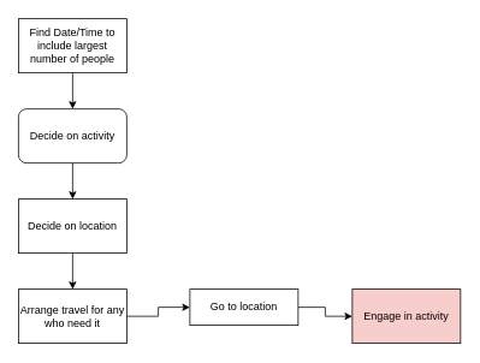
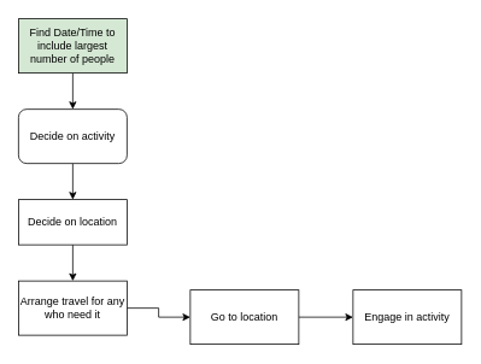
  <mxCell id="0" />
  <mxCell id="1" parent="0" />
  <mxCell id="2" value="" style="edgeStyle=orthogonalEdgeStyle;rounded=0;orthogonalLoop=1;jettySize=auto;html=1;" edge="1" parent="1" source="3" target="5"><mxGeometry relative="1" as="geometry" /></mxCell>
- <mxCell id="3" value="Find Date/Time to include largest number of people" style="rounded=0;whiteSpace=wrap;html=1;" vertex="1" parent="1"><mxGeometry x="20" y="20" width="120" height="60" as="geometry" /></mxCell>
+ <mxCell id="3" value="Find Date/Time to include largest number of people" style="rounded=0;whiteSpace=wrap;html=1;fillColor=#d5e8d4;" vertex="1" parent="1"><mxGeometry x="20" y="20" width="120" height="60" as="geometry" /></mxCell>
  <mxCell id="4" value="" style="edgeStyle=orthogonalEdgeStyle;rounded=0;orthogonalLoop=1;jettySize=auto;html=1;" edge="1" parent="1" source="5" target="7"><mxGeometry relative="1" as="geometry" /></mxCell>
  <mxCell id="5" value="Decide on activity" style="whiteSpace=wrap;html=1;rounded=1;" vertex="1" parent="1"><mxGeometry x="20" y="120" width="120" height="60" as="geometry" /></mxCell>
  <mxCell id="6" value="" style="edgeStyle=orthogonalEdgeStyle;rounded=0;orthogonalLoop=1;jettySize=auto;html=1;" edge="1" parent="1" source="7" target="9"><mxGeometry relative="1" as="geometry" /></mxCell>
- <mxCell id="7" value="Decide on location" style="rounded=0;whiteSpace=wrap;html=1;" vertex="1" parent="1"><mxGeometry x="20" y="220" width="120" height="60" as="geometry" /></mxCell>
+ <mxCell id="7" value="Decide on location" style="rounded=0;whiteSpace=wrap;html=1;" vertex="1" parent="1"><mxGeometry x="20" y="220" width="120" height="50" as="geometry" /></mxCell>
  <mxCell id="8" value="" style="edgeStyle=orthogonalEdgeStyle;rounded=0;orthogonalLoop=1;jettySize=auto;html=1;" edge="1" parent="1" source="9" target="11"><mxGeometry relative="1" as="geometry" /></mxCell>
- <mxCell id="9" value="Arrange travel for any who need it" style="rounded=0;whiteSpace=wrap;html=1;" vertex="1" parent="1"><mxGeometry x="20" y="320" width="120" height="60" as="geometry" /></mxCell>
+ <mxCell id="9" value="Arrange travel for any who need it" style="rounded=0;whiteSpace=wrap;html=1;" vertex="1" parent="1"><mxGeometry x="20" y="310" width="120" height="60" as="geometry" /></mxCell>
  <mxCell id="10" value="" style="edgeStyle=orthogonalEdgeStyle;rounded=0;orthogonalLoop=1;jettySize=auto;html=1;" edge="1" parent="1" source="11" target="12"><mxGeometry relative="1" as="geometry" /></mxCell>
- <mxCell id="11" value="Go to location" style="rounded=0;whiteSpace=wrap;html=1;" vertex="1" parent="1"><mxGeometry x="210" y="320" width="120" height="40" as="geometry" /></mxCell>
- <mxCell id="12" value="Engage in activity" style="rounded=0;whiteSpace=wrap;html=1;fillColor=#f8cecc;" vertex="1" parent="1"><mxGeometry x="390" y="320" width="120" height="60" as="geometry" /></mxCell>
+ <mxCell id="11" value="Go to location" style="rounded=0;whiteSpace=wrap;html=1;" vertex="1" parent="1"><mxGeometry x="210" y="320" width="120" height="60" as="geometry" /></mxCell>
+ <mxCell id="12" value="Engage in activity" style="rounded=0;whiteSpace=wrap;html=1;" vertex="1" parent="1"><mxGeometry x="390" y="320" width="120" height="60" as="geometry" /></mxCell>
